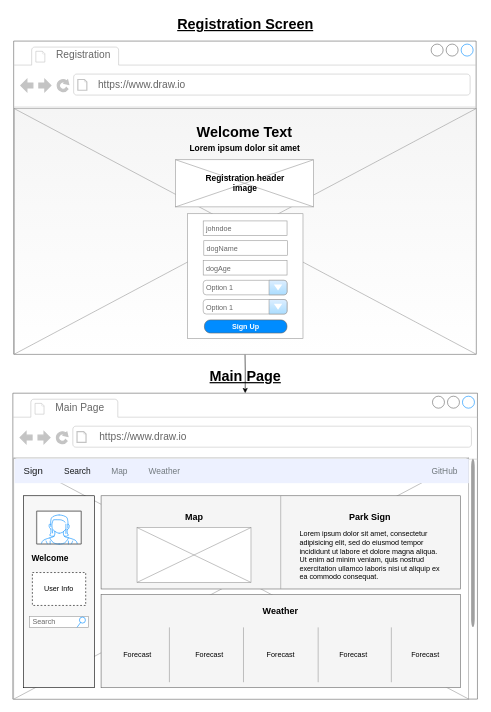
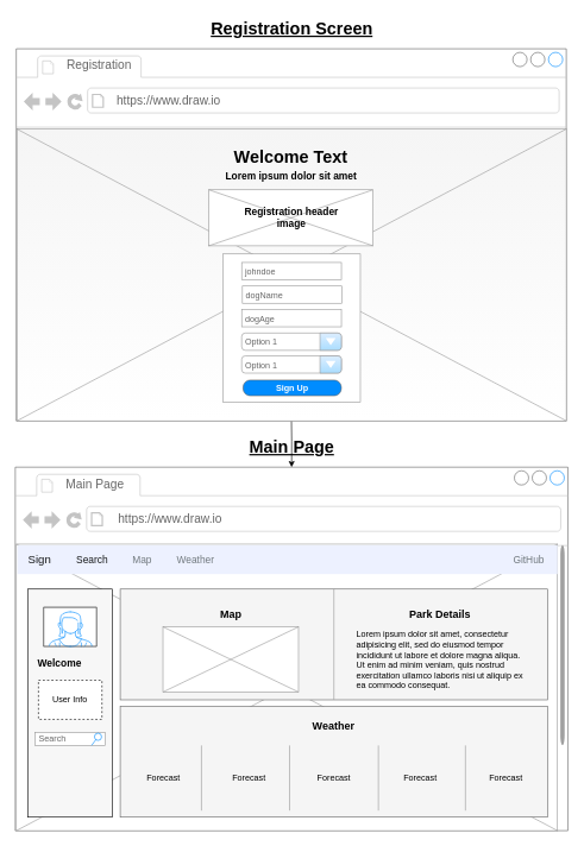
  <mxCell id="0" />
  <mxCell id="1" parent="0" />
  <mxCell id="2" value="Main Page" style="text;strokeColor=none;fillColor=none;html=1;fontSize=24;fontStyle=5;verticalAlign=middle;align=center;rounded=0;shadow=0;glass=0;comic=0;labelBackgroundColor=none;" vertex="1" parent="1"><mxGeometry x="265" y="607" width="285.87" height="40" as="geometry" /></mxCell>
  <mxCell id="3" value="" style="edgeStyle=orthogonalEdgeStyle;rounded=0;orthogonalLoop=1;jettySize=auto;html=1;" edge="1" parent="1" target="35"><mxGeometry relative="1" as="geometry"><mxPoint x="407.6" y="581" as="sourcePoint" /></mxGeometry></mxCell>
  <mxCell id="4" value="" style="group" vertex="1" connectable="0" parent="1"><mxGeometry x="22" y="60" width="771" height="530" as="geometry" /></mxCell>
  <mxCell id="5" value="" style="group" vertex="1" connectable="0" parent="4"><mxGeometry width="771" height="530" as="geometry" /></mxCell>
  <mxCell id="6" value="" style="strokeWidth=1;shadow=0;dashed=0;align=center;html=1;shape=mxgraph.mockup.forms.anchor;fontSize=12;fontColor=#666666;align=left;resizeWidth=1;spacingLeft=0;" vertex="1" parent="5"><mxGeometry width="75" height="20" relative="1" as="geometry"><mxPoint x="38.63" as="offset" /></mxGeometry></mxCell>
  <mxCell id="7" value="" style="strokeWidth=1;shadow=0;dashed=0;align=center;html=1;shape=mxgraph.mockup.forms.anchor;fontSize=12;fontColor=#666666;align=left;resizeWidth=1;spacingLeft=0;" vertex="1" parent="5"><mxGeometry width="75" height="20" relative="1" as="geometry"><mxPoint x="38.63" y="30" as="offset" /></mxGeometry></mxCell>
  <mxCell id="8" value="" style="strokeWidth=1;shadow=0;dashed=0;align=center;html=1;shape=mxgraph.mockup.forms.anchor;fontSize=12;fontColor=#666666;align=left;resizeWidth=1;spacingLeft=0;" vertex="1" parent="5"><mxGeometry width="75" height="20" relative="1" as="geometry"><mxPoint x="38.63" as="offset" /></mxGeometry></mxCell>
  <mxCell id="9" value="" style="strokeWidth=1;shadow=0;dashed=0;align=center;html=1;shape=mxgraph.mockup.forms.anchor;fontSize=12;fontColor=#666666;align=left;resizeWidth=1;spacingLeft=0;" vertex="1" parent="5"><mxGeometry width="75" height="20" relative="1" as="geometry"><mxPoint x="38.63" y="30" as="offset" /></mxGeometry></mxCell>
  <mxCell id="10" value="" style="strokeWidth=1;shadow=0;dashed=0;align=center;html=1;shape=mxgraph.mockup.forms.anchor;fontSize=12;fontColor=#666666;align=left;resizeWidth=1;spacingLeft=0;" vertex="1" parent="5"><mxGeometry width="75" height="20" relative="1" as="geometry"><mxPoint x="38.63" as="offset" /></mxGeometry></mxCell>
  <mxCell id="11" value="" style="strokeWidth=1;shadow=0;dashed=0;align=center;html=1;shape=mxgraph.mockup.forms.anchor;fontSize=12;fontColor=#666666;align=left;resizeWidth=1;spacingLeft=0;" vertex="1" parent="5"><mxGeometry width="75" height="20" relative="1" as="geometry"><mxPoint x="38.63" y="30" as="offset" /></mxGeometry></mxCell>
  <mxCell id="12" value="Registration Screen" style="text;strokeColor=none;fillColor=none;html=1;fontSize=24;fontStyle=5;verticalAlign=middle;align=center;rounded=0;shadow=0;glass=0;comic=0;labelBackgroundColor=none;" vertex="1" parent="5"><mxGeometry x="299.83" width="285.87" height="40" as="geometry" /></mxCell>
  <mxCell id="13" value="https://www.draw.io" style="strokeWidth=1;shadow=0;dashed=0;align=center;html=1;shape=mxgraph.mockup.containers.anchor;rSize=0;fontSize=17;fontColor=#666666;align=left;" vertex="1" parent="5"><mxGeometry x="176.634" y="105.004" width="186.893" height="15.532" as="geometry" /></mxCell>
  <mxCell id="14" value="Registration" style="strokeWidth=1;shadow=0;dashed=0;align=center;html=1;shape=mxgraph.mockup.containers.anchor;fontSize=17;fontColor=#666666;align=left;" vertex="1" parent="5"><mxGeometry x="92.634" y="57.999" width="82.233" height="15.532" as="geometry" /></mxCell>
  <mxCell id="15" value="" style="strokeWidth=1;shadow=0;dashed=0;align=center;html=1;shape=mxgraph.mockup.containers.browserWindow;rSize=0;strokeColor=#666666;strokeColor2=#008cff;strokeColor3=#c4c4c4;mainText=,;recursiveResize=0;" vertex="1" parent="5"><mxGeometry y="8" width="771" height="522" as="geometry" /></mxCell>
  <mxCell id="16" value="https://www.draw.io" style="strokeWidth=1;shadow=0;dashed=0;align=center;html=1;shape=mxgraph.mockup.containers.anchor;rSize=0;fontSize=17;fontColor=#666666;align=left;" vertex="1" parent="5"><mxGeometry x="138.634" y="73.529" width="186.893" height="16.547" as="geometry" /></mxCell>
  <mxCell id="17" value="Registration" style="strokeWidth=1;shadow=0;dashed=0;align=center;html=1;shape=mxgraph.mockup.containers.anchor;fontSize=17;fontColor=#666666;align=left;" vertex="1" parent="5"><mxGeometry x="68.634" y="23.454" width="82.233" height="16.547" as="geometry" /></mxCell>
  <mxCell id="18" value="" style="verticalLabelPosition=bottom;shadow=0;dashed=0;align=center;html=1;verticalAlign=top;strokeWidth=1;shape=mxgraph.mockup.graphics.simpleIcon;strokeColor=#999999;fillColor=#F5F5F5;gradientColor=#ffffff;" vertex="1" parent="5"><mxGeometry x="1" y="120.53" width="770" height="409.47" as="geometry" /></mxCell>
  <mxCell id="19" value="" style="group;rotation=0;" vertex="1" connectable="0" parent="5"><mxGeometry x="189" y="146.82" width="393" height="356.88" as="geometry" /></mxCell>
  <mxCell id="20" value="&lt;h1&gt;Welcome Text&lt;/h1&gt;" style="text;html=1;strokeColor=none;fillColor=none;align=center;verticalAlign=middle;whiteSpace=wrap;rounded=0;rotation=0;" vertex="1" parent="19"><mxGeometry x="9" width="373.829" height="26.198" as="geometry" /></mxCell>
  <mxCell id="21" value="&lt;h3&gt;Lorem ipsum dolor sit amet&lt;/h3&gt;" style="text;html=1;strokeColor=none;fillColor=none;align=center;verticalAlign=middle;whiteSpace=wrap;rounded=0;rotation=0;" vertex="1" parent="19"><mxGeometry y="33" width="393.0" height="13.099" as="geometry" /></mxCell>
  <mxCell id="22" value="" style="verticalLabelPosition=bottom;shadow=0;dashed=0;align=center;html=1;verticalAlign=top;strokeWidth=1;shape=mxgraph.mockup.graphics.simpleIcon;strokeColor=#999999;rotation=0;" vertex="1" parent="19"><mxGeometry x="81" y="59" width="230.049" height="78.594" as="geometry" /></mxCell>
  <mxCell id="23" value="&lt;h5&gt;&lt;font style=&quot;font-size: 14px&quot;&gt;Registration header image&lt;/font&gt;&lt;/h5&gt;" style="text;html=1;strokeColor=none;fillColor=none;align=center;verticalAlign=middle;whiteSpace=wrap;rounded=0;rotation=0;" vertex="1" parent="19"><mxGeometry x="130" y="85" width="134.195" height="26.198" as="geometry" /></mxCell>
  <mxCell id="24" value="" style="group;rotation=0;" vertex="1" connectable="0" parent="19"><mxGeometry x="101" y="149" width="192.33" height="208.303" as="geometry" /></mxCell>
  <mxCell id="25" value="" style="strokeWidth=1;shadow=0;dashed=0;align=center;html=1;shape=mxgraph.mockup.forms.rrect;rSize=0;strokeColor=#999999;fillColor=#ffffff;rotation=0;" vertex="1" parent="24"><mxGeometry width="192.33" height="208.303" as="geometry" /></mxCell>
  <mxCell id="26" value="&lt;font style=&quot;font-size: 12px&quot;&gt;johndoe&lt;/font&gt;" style="strokeWidth=1;shadow=0;dashed=0;align=center;html=1;shape=mxgraph.mockup.forms.pwField;strokeColor=#999999;mainText=;align=left;fontColor=#666666;fontSize=17;spacingLeft=3;rotation=0;" vertex="1" parent="24"><mxGeometry x="26" y="12" width="139.76" height="24.207" as="geometry" /></mxCell>
  <mxCell id="27" value="&lt;font style=&quot;font-size: 12px&quot;&gt;dogName&lt;/font&gt;" style="strokeWidth=1;shadow=0;dashed=0;align=center;html=1;shape=mxgraph.mockup.forms.pwField;strokeColor=#999999;mainText=;align=left;fontColor=#666666;fontSize=17;spacingLeft=3;rotation=0;" vertex="1" parent="24"><mxGeometry x="27" y="45" width="139.76" height="24.207" as="geometry" /></mxCell>
  <mxCell id="28" value="&lt;font style=&quot;font-size: 12px&quot;&gt;dogAge&lt;/font&gt;" style="strokeWidth=1;shadow=0;dashed=0;align=center;html=1;shape=mxgraph.mockup.forms.pwField;strokeColor=#999999;mainText=;align=left;fontColor=#666666;fontSize=17;spacingLeft=3;rotation=0;" vertex="1" parent="24"><mxGeometry x="26" y="78" width="139.76" height="24.207" as="geometry" /></mxCell>
  <mxCell id="29" value="&lt;span style=&quot;font-size: 12px&quot;&gt;Option 1&lt;/span&gt;" style="strokeWidth=1;shadow=0;dashed=0;align=center;html=1;shape=mxgraph.mockup.forms.comboBox;strokeColor=#999999;fillColor=#ddeeff;align=left;fillColor2=#aaddff;mainText=;fontColor=#666666;fontSize=17;spacingLeft=3;rotation=0;" vertex="1" parent="24"><mxGeometry x="26" y="111" width="139.76" height="24.207" as="geometry" /></mxCell>
  <mxCell id="30" value="&lt;span style=&quot;font-size: 12px&quot;&gt;Option 1&lt;/span&gt;" style="strokeWidth=1;shadow=0;dashed=0;align=center;html=1;shape=mxgraph.mockup.forms.comboBox;strokeColor=#999999;fillColor=#ddeeff;align=left;fillColor2=#aaddff;mainText=;fontColor=#666666;fontSize=17;spacingLeft=3;rotation=0;" vertex="1" parent="24"><mxGeometry x="26" y="143" width="139.76" height="24.207" as="geometry" /></mxCell>
  <mxCell id="31" value="&lt;font style=&quot;font-size: 12px&quot;&gt;Sign Up&lt;/font&gt;" style="strokeWidth=1;shadow=0;dashed=0;align=center;html=1;shape=mxgraph.mockup.buttons.button;strokeColor=#666666;fontColor=#ffffff;mainText=;buttonStyle=round;fontSize=17;fontStyle=1;fillColor=#008cff;whiteSpace=wrap;rotation=0;" vertex="1" parent="24"><mxGeometry x="28" y="177" width="137.618" height="21.927" as="geometry" /></mxCell>
  <mxCell id="32" value="Registration Screen" style="text;strokeColor=none;fillColor=none;html=1;fontSize=24;fontStyle=5;verticalAlign=middle;align=center;rounded=0;shadow=0;glass=0;comic=0;labelBackgroundColor=none;" vertex="1" parent="1"><mxGeometry x="265" y="20" width="285.87" height="40" as="geometry" /></mxCell>
  <mxCell id="33" value="" style="group" vertex="1" connectable="0" parent="1"><mxGeometry x="20.65" y="655" width="774.56" height="510" as="geometry" /></mxCell>
  <mxCell id="34" value="" style="group" vertex="1" connectable="0" parent="33"><mxGeometry width="774.56" height="510" as="geometry" /></mxCell>
  <mxCell id="35" value="" style="strokeWidth=1;shadow=0;dashed=0;align=center;html=1;shape=mxgraph.mockup.containers.browserWindow;rSize=0;strokeColor=#666666;strokeColor2=#008cff;strokeColor3=#c4c4c4;mainText=,;recursiveResize=0;" vertex="1" parent="34"><mxGeometry width="774.56" height="510" as="geometry" /></mxCell>
  <mxCell id="36" value="" style="verticalLabelPosition=bottom;shadow=0;dashed=0;align=center;html=1;verticalAlign=top;strokeWidth=1;shape=mxgraph.mockup.graphics.simpleIcon;strokeColor=#999999;rounded=0;glass=0;comic=0;" vertex="1" parent="34"><mxGeometry x="1.5" y="108" width="758.5" height="402" as="geometry" /></mxCell>
  <mxCell id="37" value="Main Page" style="strokeWidth=1;shadow=0;dashed=0;align=center;html=1;shape=mxgraph.mockup.containers.anchor;fontSize=17;fontColor=#666666;align=left;" vertex="1" parent="34"><mxGeometry x="68.854" y="17.169" width="82.233" height="15.532" as="geometry" /></mxCell>
  <mxCell id="38" value="https://www.draw.io" style="strokeWidth=1;shadow=0;dashed=0;align=center;html=1;shape=mxgraph.mockup.containers.anchor;rSize=0;fontSize=17;fontColor=#666666;align=left;" vertex="1" parent="34"><mxGeometry x="142.004" y="65.004" width="186.893" height="15.532" as="geometry" /></mxCell>
  <mxCell id="39" value="" style="html=1;verticalLabelPosition=bottom;labelBackgroundColor=#ffffff;verticalAlign=top;shadow=0;dashed=0;strokeWidth=2;shape=mxgraph.ios7.misc.scroll_(vertical);fillColor=#a0a0a0;rounded=0;glass=0;comic=0;" vertex="1" parent="34"><mxGeometry x="764" y="109.5" width="6" height="280.5" as="geometry" /></mxCell>
  <mxCell id="40" value="" style="group" vertex="1" connectable="0" parent="34"><mxGeometry x="18" y="171" width="728" height="320" as="geometry" /></mxCell>
  <mxCell id="41" value="" style="rounded=0;whiteSpace=wrap;html=1;labelBackgroundColor=none;fillColor=#F7F7F7;" vertex="1" parent="40"><mxGeometry width="118" height="320" as="geometry" /></mxCell>
  <mxCell id="42" value="" style="rounded=0;whiteSpace=wrap;html=1;fillColor=#f5f5f5;strokeColor=#666666;fontColor=#333333;" vertex="1" parent="40"><mxGeometry x="129.09" width="598.91" height="155.429" as="geometry" /></mxCell>
  <mxCell id="43" value="" style="verticalLabelPosition=bottom;shadow=0;dashed=0;align=center;html=1;verticalAlign=top;strokeWidth=1;shape=mxgraph.mockup.containers.userFemale;strokeColor=#666666;strokeColor2=#008cff;" vertex="1" parent="40"><mxGeometry x="22" y="25.6" width="74" height="54.857" as="geometry" /></mxCell>
  <mxCell id="44" value="&lt;h3&gt;Welcome&lt;/h3&gt;" style="text;html=1;strokeColor=none;fillColor=none;align=center;verticalAlign=middle;whiteSpace=wrap;rounded=0;" vertex="1" parent="40"><mxGeometry x="2" y="96" width="84" height="18.286" as="geometry" /></mxCell>
  <mxCell id="45" value="" style="rounded=0;whiteSpace=wrap;html=1;glass=0;shadow=0;comic=0;dashed=1;" vertex="1" parent="40"><mxGeometry x="14.55" y="128" width="88.91" height="54.857" as="geometry" /></mxCell>
  <mxCell id="46" value="User Info" style="text;html=1;strokeColor=none;fillColor=none;align=center;verticalAlign=middle;whiteSpace=wrap;rounded=0;shadow=0;glass=0;dashed=1;comic=0;" vertex="1" parent="40"><mxGeometry x="29.5" y="137.143" width="59" height="36.571" as="geometry" /></mxCell>
  <mxCell id="47" value="&lt;font style=&quot;font-size: 12px&quot;&gt;Search&lt;/font&gt;" style="strokeWidth=1;shadow=0;dashed=0;align=center;html=1;shape=mxgraph.mockup.forms.searchBox;strokeColor=#999999;mainText=;strokeColor2=#008cff;fontColor=#666666;fontSize=17;align=left;spacingLeft=3;rounded=0;glass=0;comic=0;" vertex="1" parent="40"><mxGeometry x="10" y="201.143" width="98" height="18.286" as="geometry" /></mxCell>
  <mxCell id="48" value="" style="rounded=0;whiteSpace=wrap;html=1;fillColor=#f5f5f5;strokeColor=#666666;fontColor=#333333;" vertex="1" parent="40"><mxGeometry x="129.09" y="164.571" width="598.91" height="155.429" as="geometry" /></mxCell>
  <mxCell id="49" value="" style="verticalLabelPosition=bottom;shadow=0;dashed=0;align=center;html=1;verticalAlign=top;strokeWidth=1;shape=mxgraph.mockup.markup.line;strokeColor=#999999;direction=north;rounded=0;glass=0;comic=0;" vertex="1" parent="40"><mxGeometry x="418.54" width="20" height="155.429" as="geometry" /></mxCell>
  <mxCell id="50" value="&lt;span style=&quot;font-size: 15px&quot;&gt;&lt;b&gt;Map&lt;/b&gt;&lt;/span&gt;" style="text;html=1;strokeColor=none;fillColor=none;align=center;verticalAlign=middle;whiteSpace=wrap;rounded=0;shadow=0;glass=0;dashed=1;comic=0;" vertex="1" parent="40"><mxGeometry x="210" y="25.6" width="148" height="18.286" as="geometry" /></mxCell>
- <mxCell id="51" value="&lt;b&gt;&lt;font style=&quot;font-size: 15px&quot;&gt;Park Sign&lt;/font&gt;&lt;/b&gt;" style="text;html=1;strokeColor=none;fillColor=none;align=center;verticalAlign=middle;whiteSpace=wrap;rounded=0;shadow=0;glass=0;dashed=1;comic=0;" vertex="1" parent="40"><mxGeometry x="503.77" y="25.6" width="148" height="18.286" as="geometry" /></mxCell>
+ <mxCell id="51" value="&lt;b&gt;&lt;font style=&quot;font-size: 15px&quot;&gt;Park Details&lt;/font&gt;&lt;/b&gt;" style="text;html=1;strokeColor=none;fillColor=none;align=center;verticalAlign=middle;whiteSpace=wrap;rounded=0;shadow=0;glass=0;dashed=1;comic=0;" vertex="1" parent="40"><mxGeometry x="503.77" y="25.6" width="148" height="18.286" as="geometry" /></mxCell>
  <mxCell id="52" value="&lt;span style=&quot;font-size: 15px&quot;&gt;&lt;b&gt;Weather&lt;/b&gt;&lt;/span&gt;" style="text;html=1;strokeColor=none;fillColor=none;align=center;verticalAlign=middle;whiteSpace=wrap;rounded=0;shadow=0;glass=0;dashed=1;comic=0;" vertex="1" parent="40"><mxGeometry x="354.54" y="182.857" width="148" height="18.286" as="geometry" /></mxCell>
  <mxCell id="53" value="" style="verticalLabelPosition=bottom;shadow=0;dashed=0;align=center;html=1;verticalAlign=top;strokeWidth=1;shape=mxgraph.mockup.markup.line;strokeColor=#999999;direction=north;rounded=0;glass=0;comic=0;" vertex="1" parent="40"><mxGeometry x="233" y="219.429" width="20" height="91.429" as="geometry" /></mxCell>
  <mxCell id="54" value="" style="verticalLabelPosition=bottom;shadow=0;dashed=0;align=center;html=1;verticalAlign=top;strokeWidth=1;shape=mxgraph.mockup.markup.line;strokeColor=#999999;direction=north;rounded=0;glass=0;comic=0;" vertex="1" parent="40"><mxGeometry x="603" y="219.429" width="20" height="91.429" as="geometry" /></mxCell>
  <mxCell id="55" value="" style="verticalLabelPosition=bottom;shadow=0;dashed=0;align=center;html=1;verticalAlign=top;strokeWidth=1;shape=mxgraph.mockup.markup.line;strokeColor=#999999;direction=north;rounded=0;glass=0;comic=0;" vertex="1" parent="40"><mxGeometry x="481" y="219.429" width="20" height="91.429" as="geometry" /></mxCell>
  <mxCell id="56" value="" style="verticalLabelPosition=bottom;shadow=0;dashed=0;align=center;html=1;verticalAlign=top;strokeWidth=1;shape=mxgraph.mockup.markup.line;strokeColor=#999999;direction=north;rounded=0;glass=0;comic=0;" vertex="1" parent="40"><mxGeometry x="356.5" y="219.429" width="20" height="91.429" as="geometry" /></mxCell>
  <mxCell id="57" value="Forecast" style="text;html=1;strokeColor=none;fillColor=none;align=center;verticalAlign=middle;whiteSpace=wrap;rounded=0;shadow=0;glass=0;dashed=1;comic=0;" vertex="1" parent="40"><mxGeometry x="160" y="246.857" width="59" height="36.571" as="geometry" /></mxCell>
  <mxCell id="58" value="Forecast" style="text;html=1;strokeColor=none;fillColor=none;align=center;verticalAlign=middle;whiteSpace=wrap;rounded=0;shadow=0;glass=0;dashed=1;comic=0;" vertex="1" parent="40"><mxGeometry x="399.04" y="246.857" width="59" height="36.571" as="geometry" /></mxCell>
  <mxCell id="59" value="Forecast" style="text;html=1;strokeColor=none;fillColor=none;align=center;verticalAlign=middle;whiteSpace=wrap;rounded=0;shadow=0;glass=0;dashed=1;comic=0;" vertex="1" parent="40"><mxGeometry x="520" y="246.857" width="59" height="36.571" as="geometry" /></mxCell>
  <mxCell id="60" value="Forecast" style="text;html=1;strokeColor=none;fillColor=none;align=center;verticalAlign=middle;whiteSpace=wrap;rounded=0;shadow=0;glass=0;dashed=1;comic=0;" vertex="1" parent="40"><mxGeometry x="640" y="246.857" width="59" height="36.571" as="geometry" /></mxCell>
  <mxCell id="61" value="Forecast" style="text;html=1;strokeColor=none;fillColor=none;align=center;verticalAlign=middle;whiteSpace=wrap;rounded=0;shadow=0;glass=0;dashed=1;comic=0;" vertex="1" parent="40"><mxGeometry x="280" y="246.857" width="59" height="36.571" as="geometry" /></mxCell>
  <mxCell id="62" value="" style="verticalLabelPosition=bottom;shadow=0;dashed=0;align=center;html=1;verticalAlign=top;strokeWidth=1;shape=mxgraph.mockup.graphics.simpleIcon;strokeColor=#999999;rounded=0;glass=0;comic=0;" vertex="1" parent="40"><mxGeometry x="189" y="53.029" width="190" height="91.429" as="geometry" /></mxCell>
  <mxCell id="63" value="Lorem ipsum dolor sit amet, consectetur adipisicing elit, sed do eiusmod tempor incididunt ut labore et dolore magna aliqua. Ut enim ad minim veniam, quis nostrud exercitation ullamco laboris nisi ut aliquip ex ea commodo consequat.&amp;nbsp;" style="text;spacingTop=-5;whiteSpace=wrap;html=1;align=left;fontSize=12;fontFamily=Helvetica;fillColor=none;strokeColor=none;rounded=0;shadow=0;glass=0;dashed=1;comic=0;" vertex="1" parent="40"><mxGeometry x="458.04" y="54.857" width="239.46" height="91.429" as="geometry" /></mxCell>
  <mxCell id="64" value="Sign" style="html=1;shadow=0;dashed=0;fillColor=#EDF1FF;strokeColor=none;fontSize=16;fontColor=#161819;align=left;spacing=15;rounded=0;glass=0;comic=0;labelBackgroundColor=none;" vertex="1" parent="34"><mxGeometry x="3.0" y="109.5" width="757" height="40.5" as="geometry" /></mxCell>
  <mxCell id="65" value="Search" style="fillColor=none;strokeColor=none;fontSize=14;fontColor=#161819;align=center;" vertex="1" parent="64"><mxGeometry width="70" height="40" relative="1" as="geometry"><mxPoint x="70" y="0.25" as="offset" /></mxGeometry></mxCell>
  <mxCell id="66" value="Map" style="fillColor=none;strokeColor=none;fontSize=14;fontColor=#71797E;align=center;" vertex="1" parent="64"><mxGeometry width="70" height="40" relative="1" as="geometry"><mxPoint x="140" as="offset" /></mxGeometry></mxCell>
  <mxCell id="67" value="Weather" style="fillColor=none;strokeColor=none;fontSize=14;fontColor=#71797E;align=center;spacingRight=0;" vertex="1" parent="64"><mxGeometry width="80" height="40" relative="1" as="geometry"><mxPoint x="210" y="0.25" as="offset" /></mxGeometry></mxCell>
  <mxCell id="68" value="GitHub" style="fillColor=none;strokeColor=none;fontSize=14;fontColor=#71797E;align=center;" vertex="1" parent="64"><mxGeometry width="80" height="40" relative="1" as="geometry"><mxPoint x="677" as="offset" /></mxGeometry></mxCell>
